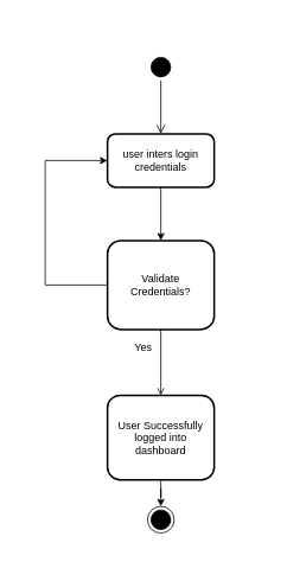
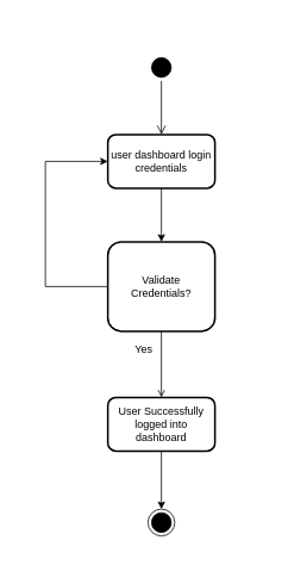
  <mxCell id="0" />
  <mxCell id="1" parent="0" />
  <mxCell id="2" value="" style="rounded=0;whiteSpace=wrap;html=1;strokeWidth=1;fillColor=none;gradientColor=none;strokeColor=none;" parent="1" vertex="1"><mxGeometry x="20" y="20" width="280" height="590" as="geometry" /></mxCell>
  <mxCell id="3" value="" style="ellipse;html=1;shape=startState;fillColor=#000000;" parent="1" vertex="1"><mxGeometry x="165" y="60" width="30" height="30" as="geometry" /></mxCell>
  <mxCell id="4" value="" style="edgeStyle=orthogonalEdgeStyle;html=1;verticalAlign=bottom;endArrow=open;endSize=8;" parent="1" source="3" target="6" edge="1"><mxGeometry relative="1" as="geometry"><mxPoint x="185" y="150" as="targetPoint" /></mxGeometry></mxCell>
  <mxCell id="5" value="" style="edgeStyle=orthogonalEdgeStyle;rounded=0;orthogonalLoop=1;jettySize=auto;html=1;strokeColor=#000000;" parent="1" source="6" target="9" edge="1"><mxGeometry relative="1" as="geometry" /></mxCell>
- <mxCell id="6" value="user inters login credentials" style="rounded=1;whiteSpace=wrap;html=1;strokeColor=#000000;strokeWidth=2;gradientColor=none;fillColor=none;" parent="1" vertex="1"><mxGeometry x="120" y="150" width="120" height="60" as="geometry" /></mxCell>
+ <mxCell id="6" value="user dashboard login credentials" style="rounded=1;whiteSpace=wrap;html=1;strokeColor=#000000;strokeWidth=2;gradientColor=none;fillColor=none;" parent="1" vertex="1"><mxGeometry x="120" y="150" width="120" height="60" as="geometry" /></mxCell>
  <mxCell id="7" value="" style="edgeStyle=orthogonalEdgeStyle;rounded=0;orthogonalLoop=1;jettySize=auto;html=1;strokeColor=#000000;endArrow=open;" parent="1" source="9" target="11" edge="1"><mxGeometry relative="1" as="geometry" /></mxCell>
  <mxCell id="8" value="" style="edgeStyle=orthogonalEdgeStyle;rounded=0;orthogonalLoop=1;jettySize=auto;html=1;strokeColor=#000000;" parent="1" source="9" target="6" edge="1"><mxGeometry relative="1" as="geometry"><mxPoint x="320" y="320" as="targetPoint" /><Array as="points"><mxPoint x="50" y="320" /><mxPoint x="50" y="180" /></Array></mxGeometry></mxCell>
  <mxCell id="9" value="Validate&lt;br&gt;Credentials?" style="whiteSpace=wrap;html=1;strokeColor=#000000;strokeWidth=2;gradientColor=none;fillColor=none;rounded=1;" parent="1" vertex="1"><mxGeometry x="120" y="270" width="120" height="100" as="geometry" /></mxCell>
  <mxCell id="10" value="" style="edgeStyle=orthogonalEdgeStyle;rounded=0;orthogonalLoop=1;jettySize=auto;html=1;strokeColor=#000000;" parent="1" source="11" target="13" edge="1"><mxGeometry relative="1" as="geometry" /></mxCell>
- <mxCell id="11" value="User Successfully&lt;br&gt;logged into dashboard" style="rounded=1;whiteSpace=wrap;html=1;strokeColor=#000000;strokeWidth=2;fillColor=none;gradientColor=none;" parent="1" vertex="1"><mxGeometry x="120" y="444" width="120" height="95" as="geometry" /></mxCell>
+ <mxCell id="11" value="User Successfully&lt;br&gt;logged into dashboard" style="rounded=1;whiteSpace=wrap;html=1;strokeColor=#000000;strokeWidth=2;fillColor=none;gradientColor=none;" parent="1" vertex="1"><mxGeometry x="120" y="444" width="120" height="60" as="geometry" /></mxCell>
  <mxCell id="12" value="Yes" style="text;html=1;align=center;verticalAlign=middle;resizable=0;points=[];autosize=1;" parent="1" vertex="1"><mxGeometry x="140" y="380" width="40" height="20" as="geometry" /></mxCell>
  <mxCell id="13" value="" style="ellipse;html=1;shape=endState;fillColor=#000000;" parent="1" vertex="1"><mxGeometry x="165" y="569" width="30" height="30" as="geometry" /></mxCell>
